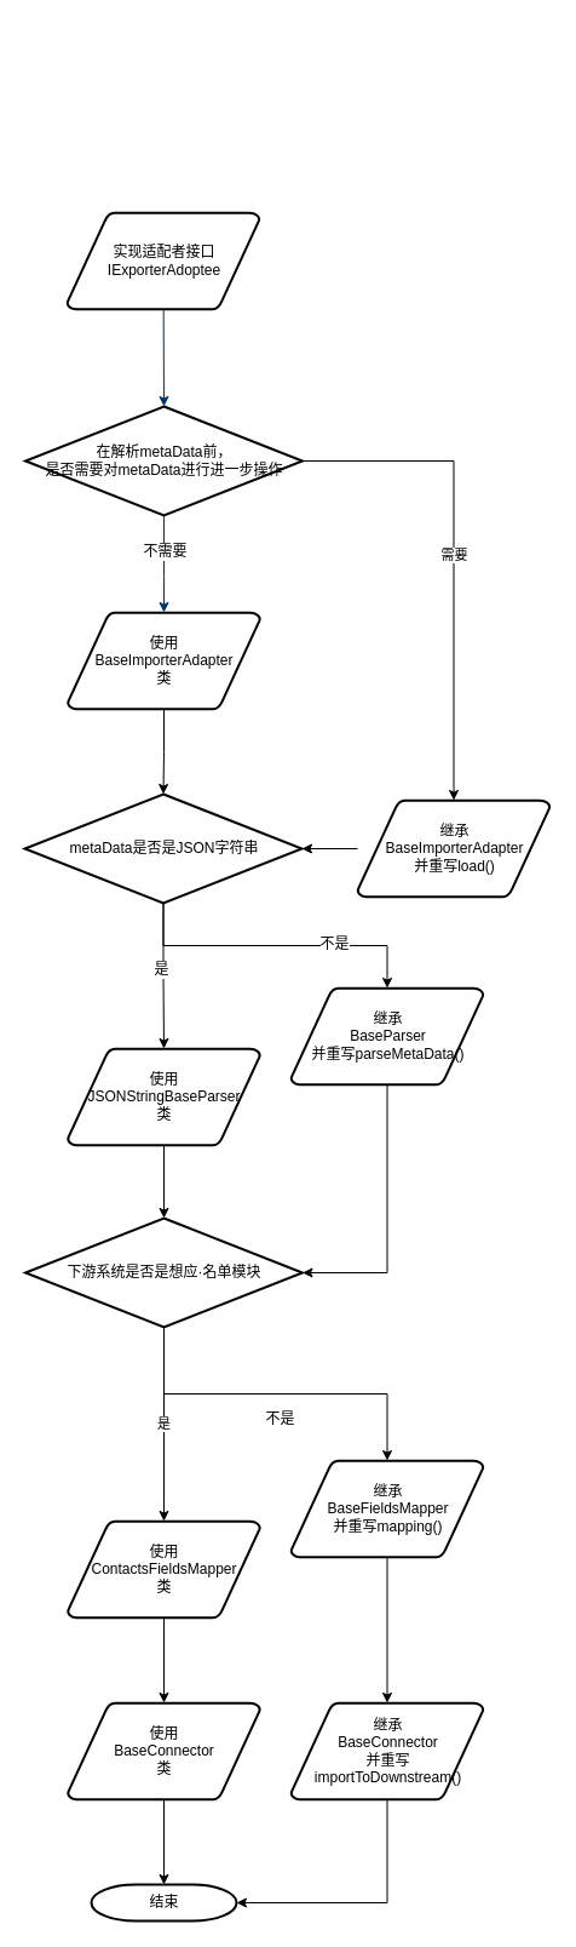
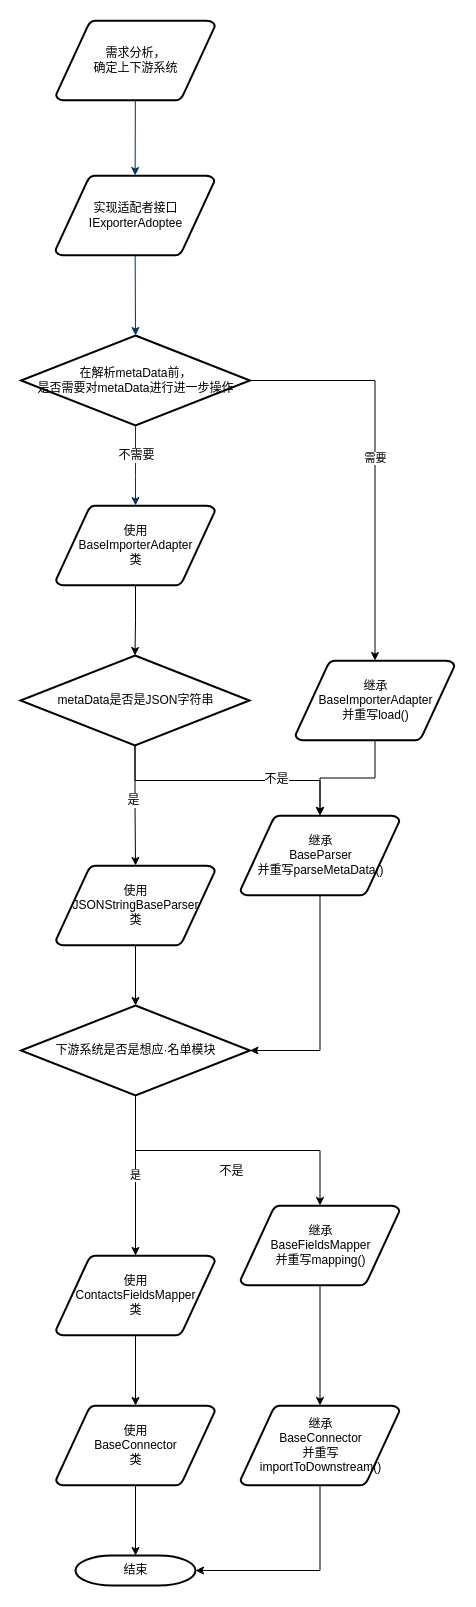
  <mxCell id="0" />
  <mxCell id="1" parent="0" />
+ <mxCell id="2" value="需求分析，&lt;br&gt;确定上下游系统" style="shape=mxgraph.flowchart.data;strokeWidth=2;gradientColor=none;gradientDirection=north;fontStyle=0;html=1;" parent="1" vertex="1"><mxGeometry x="55.5" y="20" width="159" height="80" as="geometry" /></mxCell>
  <mxCell id="3" style="edgeStyle=orthogonalEdgeStyle;rounded=0;orthogonalLoop=1;jettySize=auto;html=1;entryX=0.5;entryY=0;entryDx=0;entryDy=0;entryPerimeter=0;" edge="1" parent="1" source="4" target="21"><mxGeometry relative="1" as="geometry" /></mxCell>
  <mxCell id="4" value="使用&lt;br&gt;BaseImporterAdapter&lt;br&gt;类" style="shape=mxgraph.flowchart.data;strokeWidth=2;gradientColor=none;gradientDirection=north;fontStyle=0;html=1;" parent="1" vertex="1"><mxGeometry x="55.5" y="505" width="159" height="80" as="geometry" /></mxCell>
  <mxCell id="5" value="实现适配者接口&lt;br&gt;IExporterAdoptee" style="shape=mxgraph.flowchart.data;strokeWidth=2;gradientColor=none;gradientDirection=north;fontStyle=0;html=1;" parent="1" vertex="1"><mxGeometry x="55" y="175" width="159" height="80" as="geometry" /></mxCell>
  <mxCell id="6" value="需要" style="edgeStyle=orthogonalEdgeStyle;rounded=0;orthogonalLoop=1;jettySize=auto;html=1;" edge="1" parent="1" source="7" target="16"><mxGeometry relative="1" as="geometry" /></mxCell>
  <mxCell id="7" value="在解析metaData前，&lt;br&gt;是否需要对metaData进行进一步操作" style="shape=mxgraph.flowchart.decision;strokeWidth=2;gradientColor=none;gradientDirection=north;fontStyle=0;html=1;" parent="1" vertex="1"><mxGeometry x="20.5" y="335" width="229" height="90" as="geometry" /></mxCell>
+ <mxCell id="8" style="fontStyle=1;strokeColor=#003366;strokeWidth=1;html=1;" parent="1" source="2" target="5" edge="1"><mxGeometry relative="1" as="geometry" /></mxCell>
  <mxCell id="9" style="entryX=0.5;entryY=0;entryPerimeter=0;fontStyle=1;strokeColor=#003366;strokeWidth=1;html=1;" parent="1" source="5" target="7" edge="1"><mxGeometry relative="1" as="geometry" /></mxCell>
  <mxCell id="10" value="" style="edgeStyle=elbowEdgeStyle;elbow=horizontal;fontColor=#001933;fontStyle=1;strokeColor=#003366;strokeWidth=1;html=1;" parent="1" source="7" target="4" edge="1"><mxGeometry width="100" height="100" as="geometry"><mxPoint y="-15" as="sourcePoint" x="-185" /><mxPoint x="-85" as="targetPoint" y="-115" /></mxGeometry></mxCell>
  <mxCell id="11" value="不需要" style="text;html=1;align=center;verticalAlign=middle;resizable=0;points=[];;labelBackgroundColor=#ffffff;" vertex="1" connectable="0" parent="10"><mxGeometry relative="1" as="geometry"><mxPoint y="-11" as="offset" /></mxGeometry></mxCell>
  <mxCell id="12" style="edgeStyle=orthogonalEdgeStyle;rounded=0;orthogonalLoop=1;jettySize=auto;html=1;entryX=0.5;entryY=0;entryDx=0;entryDy=0;entryPerimeter=0;" edge="1" parent="1" source="13" target="14"><mxGeometry relative="1" as="geometry" /></mxCell>
  <mxCell id="13" value="使用&lt;br&gt;BaseConnector&lt;br&gt;类" style="shape=mxgraph.flowchart.data;strokeWidth=2;gradientColor=none;gradientDirection=north;fontStyle=0;html=1;" parent="1" vertex="1"><mxGeometry x="55.5" y="1405" width="159" height="80" as="geometry" /></mxCell>
  <mxCell id="14" value="结束" style="shape=mxgraph.flowchart.terminator;strokeWidth=2;gradientColor=none;gradientDirection=north;fontStyle=0;html=1;" parent="1" vertex="1"><mxGeometry x="75" y="1555" width="120" height="30" as="geometry" /></mxCell>
- <mxCell id="15" style="edgeStyle=orthogonalEdgeStyle;rounded=0;orthogonalLoop=1;jettySize=auto;html=1;entryX=1;entryY=0.5;entryDx=0;entryDy=0;entryPerimeter=0;" edge="1" parent="1" source="16" target="21"><mxGeometry relative="1" as="geometry" /></mxCell>
+ <mxCell id="15" style="edgeStyle=orthogonalEdgeStyle;rounded=0;orthogonalLoop=1;jettySize=auto;html=1;" edge="1" parent="1" source="16" target="25"><mxGeometry relative="1" as="geometry" /></mxCell>
  <mxCell id="16" value="继承&lt;br&gt;BaseImporterAdapter&lt;br&gt;并重写load()" style="shape=mxgraph.flowchart.data;strokeWidth=2;gradientColor=none;gradientDirection=north;fontStyle=0;html=1;" vertex="1" parent="1"><mxGeometry x="295" y="660" width="159" height="80" as="geometry" /></mxCell>
  <mxCell id="17" style="edgeStyle=orthogonalEdgeStyle;rounded=0;orthogonalLoop=1;jettySize=auto;html=1;entryX=0.5;entryY=0;entryDx=0;entryDy=0;entryPerimeter=0;" edge="1" parent="1" source="21" target="23"><mxGeometry relative="1" as="geometry" /></mxCell>
  <mxCell id="18" value="是" style="text;html=1;align=center;verticalAlign=middle;resizable=0;points=[];;labelBackgroundColor=#ffffff;" vertex="1" connectable="0" parent="17"><mxGeometry x="-0.101" y="-2" relative="1" as="geometry"><mxPoint as="offset" /></mxGeometry></mxCell>
  <mxCell id="19" style="edgeStyle=orthogonalEdgeStyle;rounded=0;orthogonalLoop=1;jettySize=auto;html=1;" edge="1" parent="1" source="21" target="25"><mxGeometry relative="1" as="geometry" /></mxCell>
  <mxCell id="20" value="不是" style="text;html=1;align=center;verticalAlign=middle;resizable=0;points=[];;labelBackgroundColor=#ffffff;" vertex="1" connectable="0" parent="19"><mxGeometry x="0.379" y="2" relative="1" as="geometry"><mxPoint as="offset" /></mxGeometry></mxCell>
  <mxCell id="21" value="metaData是否是JSON字符串" style="shape=mxgraph.flowchart.decision;strokeWidth=2;gradientColor=none;gradientDirection=north;fontStyle=0;html=1;" vertex="1" parent="1"><mxGeometry x="20" y="655" width="229" height="90" as="geometry" /></mxCell>
  <mxCell id="22" style="edgeStyle=orthogonalEdgeStyle;rounded=0;orthogonalLoop=1;jettySize=auto;html=1;" edge="1" parent="1" source="23" target="29"><mxGeometry relative="1" as="geometry" /></mxCell>
  <mxCell id="23" value="使用&lt;br&gt;JSONStringBaseParser&lt;br&gt;类" style="shape=mxgraph.flowchart.data;strokeWidth=2;gradientColor=none;gradientDirection=north;fontStyle=0;html=1;" vertex="1" parent="1"><mxGeometry x="55.5" y="865" width="159" height="80" as="geometry" /></mxCell>
  <mxCell id="24" style="edgeStyle=orthogonalEdgeStyle;rounded=0;orthogonalLoop=1;jettySize=auto;html=1;entryX=1;entryY=0.5;entryDx=0;entryDy=0;entryPerimeter=0;" edge="1" parent="1" source="25" target="29"><mxGeometry relative="1" as="geometry" /></mxCell>
  <mxCell id="25" value="继承&lt;br&gt;BaseParser&lt;br&gt;并重写parseMetaData()" style="shape=mxgraph.flowchart.data;strokeWidth=2;gradientColor=none;gradientDirection=north;fontStyle=0;html=1;" vertex="1" parent="1"><mxGeometry x="240" y="815" width="159" height="80" as="geometry" /></mxCell>
  <mxCell id="26" style="edgeStyle=orthogonalEdgeStyle;rounded=0;orthogonalLoop=1;jettySize=auto;html=1;" edge="1" parent="1" source="29" target="33"><mxGeometry relative="1" as="geometry" /></mxCell>
  <mxCell id="27" value="不是" style="text;html=1;align=center;verticalAlign=middle;resizable=0;points=[];;labelBackgroundColor=#ffffff;" vertex="1" connectable="0" parent="26"><mxGeometry x="0.017" y="-20" relative="1" as="geometry"><mxPoint as="offset" /></mxGeometry></mxCell>
  <mxCell id="28" value="是" style="edgeStyle=orthogonalEdgeStyle;rounded=0;orthogonalLoop=1;jettySize=auto;html=1;" edge="1" parent="1" source="29" target="31"><mxGeometry relative="1" as="geometry" /></mxCell>
  <mxCell id="29" value="下游系统是否是想应·名单模块" style="shape=mxgraph.flowchart.decision;strokeWidth=2;gradientColor=none;gradientDirection=north;fontStyle=0;html=1;" vertex="1" parent="1"><mxGeometry x="20.5" y="1005" width="229" height="90" as="geometry" /></mxCell>
  <mxCell id="30" style="edgeStyle=orthogonalEdgeStyle;rounded=0;orthogonalLoop=1;jettySize=auto;html=1;exitX=0.5;exitY=1;exitDx=0;exitDy=0;exitPerimeter=0;" edge="1" parent="1" source="31" target="13"><mxGeometry relative="1" as="geometry" /></mxCell>
  <mxCell id="31" value="使用&lt;br&gt;ContactsFieldsMapper&lt;br&gt;类" style="shape=mxgraph.flowchart.data;strokeWidth=2;gradientColor=none;gradientDirection=north;fontStyle=0;html=1;" vertex="1" parent="1"><mxGeometry x="55.5" y="1255" width="159" height="80" as="geometry" /></mxCell>
  <mxCell id="32" style="edgeStyle=orthogonalEdgeStyle;rounded=0;orthogonalLoop=1;jettySize=auto;html=1;exitX=0.5;exitY=1;exitDx=0;exitDy=0;exitPerimeter=0;" edge="1" parent="1" source="33" target="35"><mxGeometry relative="1" as="geometry" /></mxCell>
  <mxCell id="33" value="继承&lt;br&gt;BaseFieldsMapper&lt;br&gt;并重写mapping()" style="shape=mxgraph.flowchart.data;strokeWidth=2;gradientColor=none;gradientDirection=north;fontStyle=0;html=1;" vertex="1" parent="1"><mxGeometry x="240" y="1205" width="159" height="80" as="geometry" /></mxCell>
  <mxCell id="34" style="edgeStyle=orthogonalEdgeStyle;rounded=0;orthogonalLoop=1;jettySize=auto;html=1;exitX=0.5;exitY=1;exitDx=0;exitDy=0;exitPerimeter=0;entryX=1;entryY=0.5;entryDx=0;entryDy=0;entryPerimeter=0;" edge="1" parent="1" source="35" target="14"><mxGeometry relative="1" as="geometry" /></mxCell>
  <mxCell id="35" value="继承&lt;br&gt;BaseConnector&lt;br&gt;并重写&lt;br&gt;importToDownstream()" style="shape=mxgraph.flowchart.data;strokeWidth=2;gradientColor=none;gradientDirection=north;fontStyle=0;html=1;" vertex="1" parent="1"><mxGeometry x="240" y="1405" width="159" height="80" as="geometry" /></mxCell>
